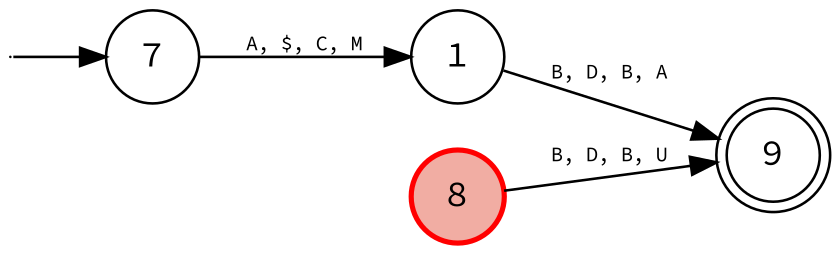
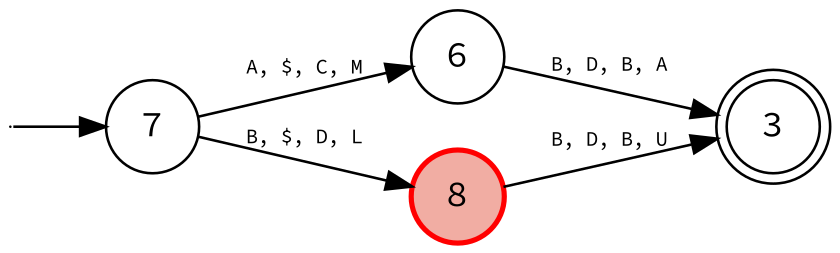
  digraph {
    fontname="Source Code Pro"
    rankdir=LR
    node [fontname="Source Code Pro" shape=circle]
    edge [fontname="Source Code Pro" fontsize=8]
    start [shape=point width=0]
    n2 [label=7]
-   1
+   1 [label=6]
    n4 [color=red fillcolor="#F1ADA3" label=8 penwidth=2 style=filled]
-   3 [shape=doublecircle label=9]
+   3 [shape=doublecircle]
    start -> n2 [fontsize=""]
    n2 -> 1 [label="A, $, C, M"]
+   n2 -> n4 [label="B, $, D, L"]
    1 -> 3 [label="B, D, B, A"]
    n4 -> 3 [label="B, D, B, U"]
  }
